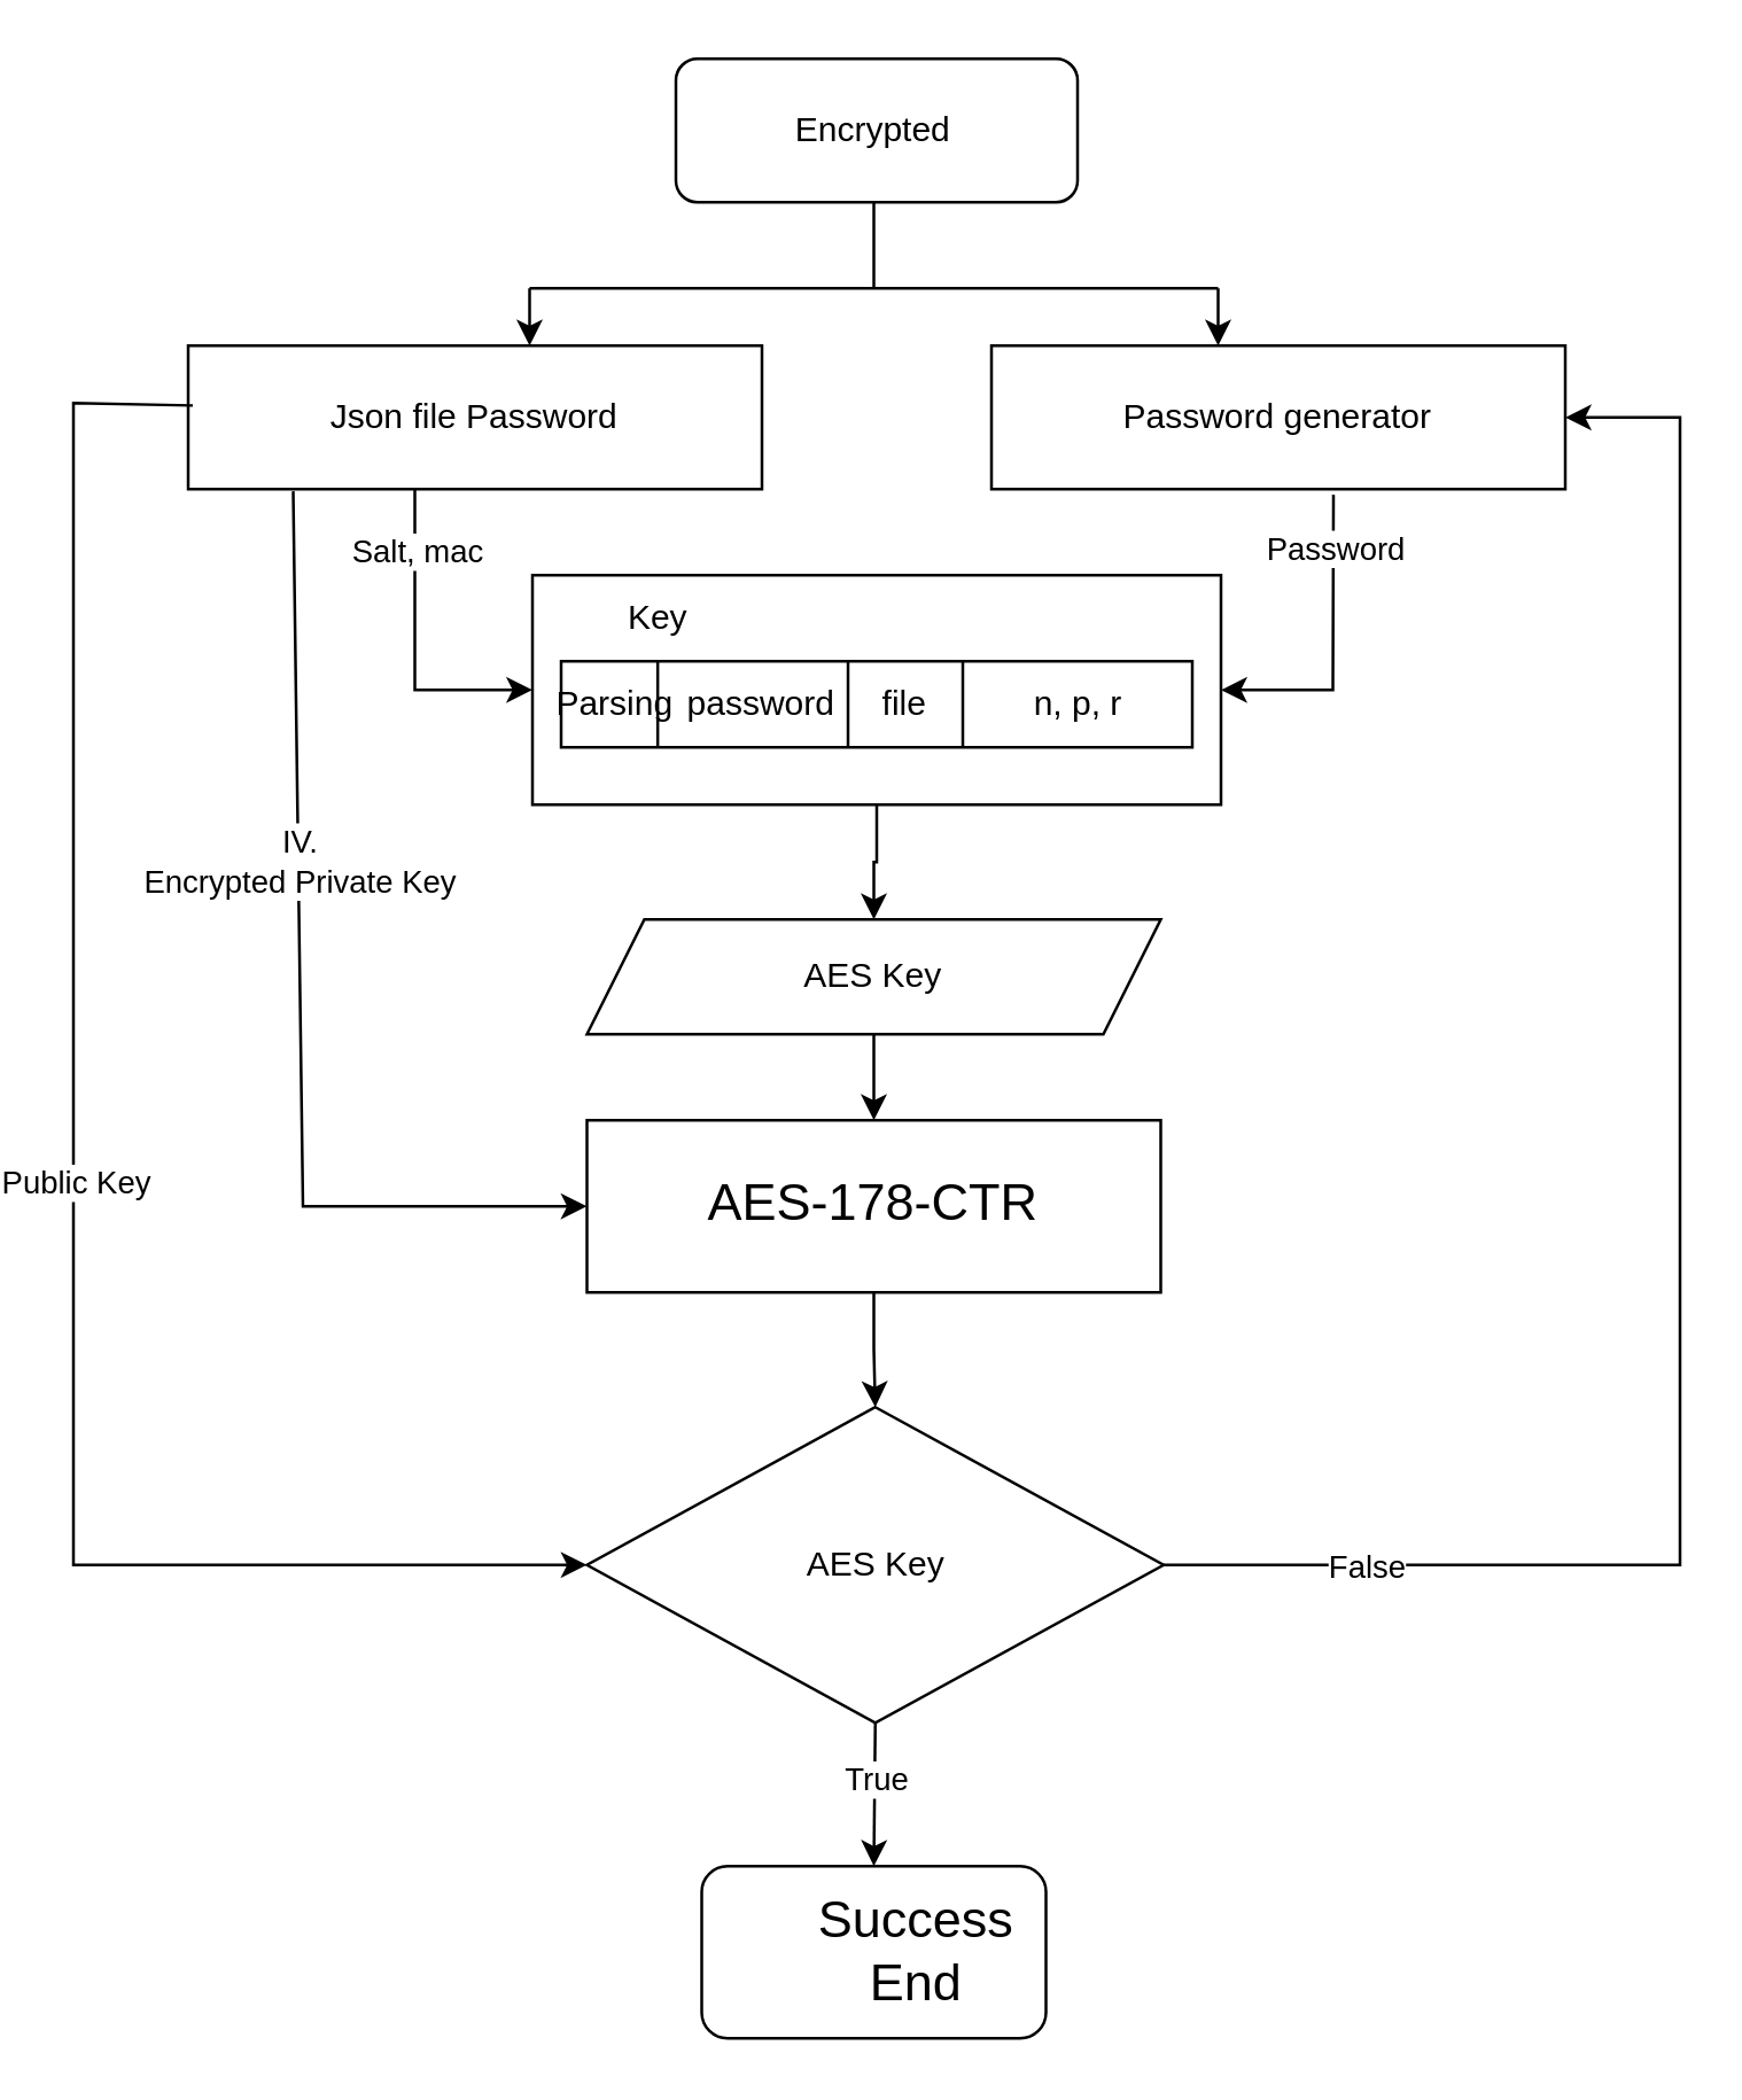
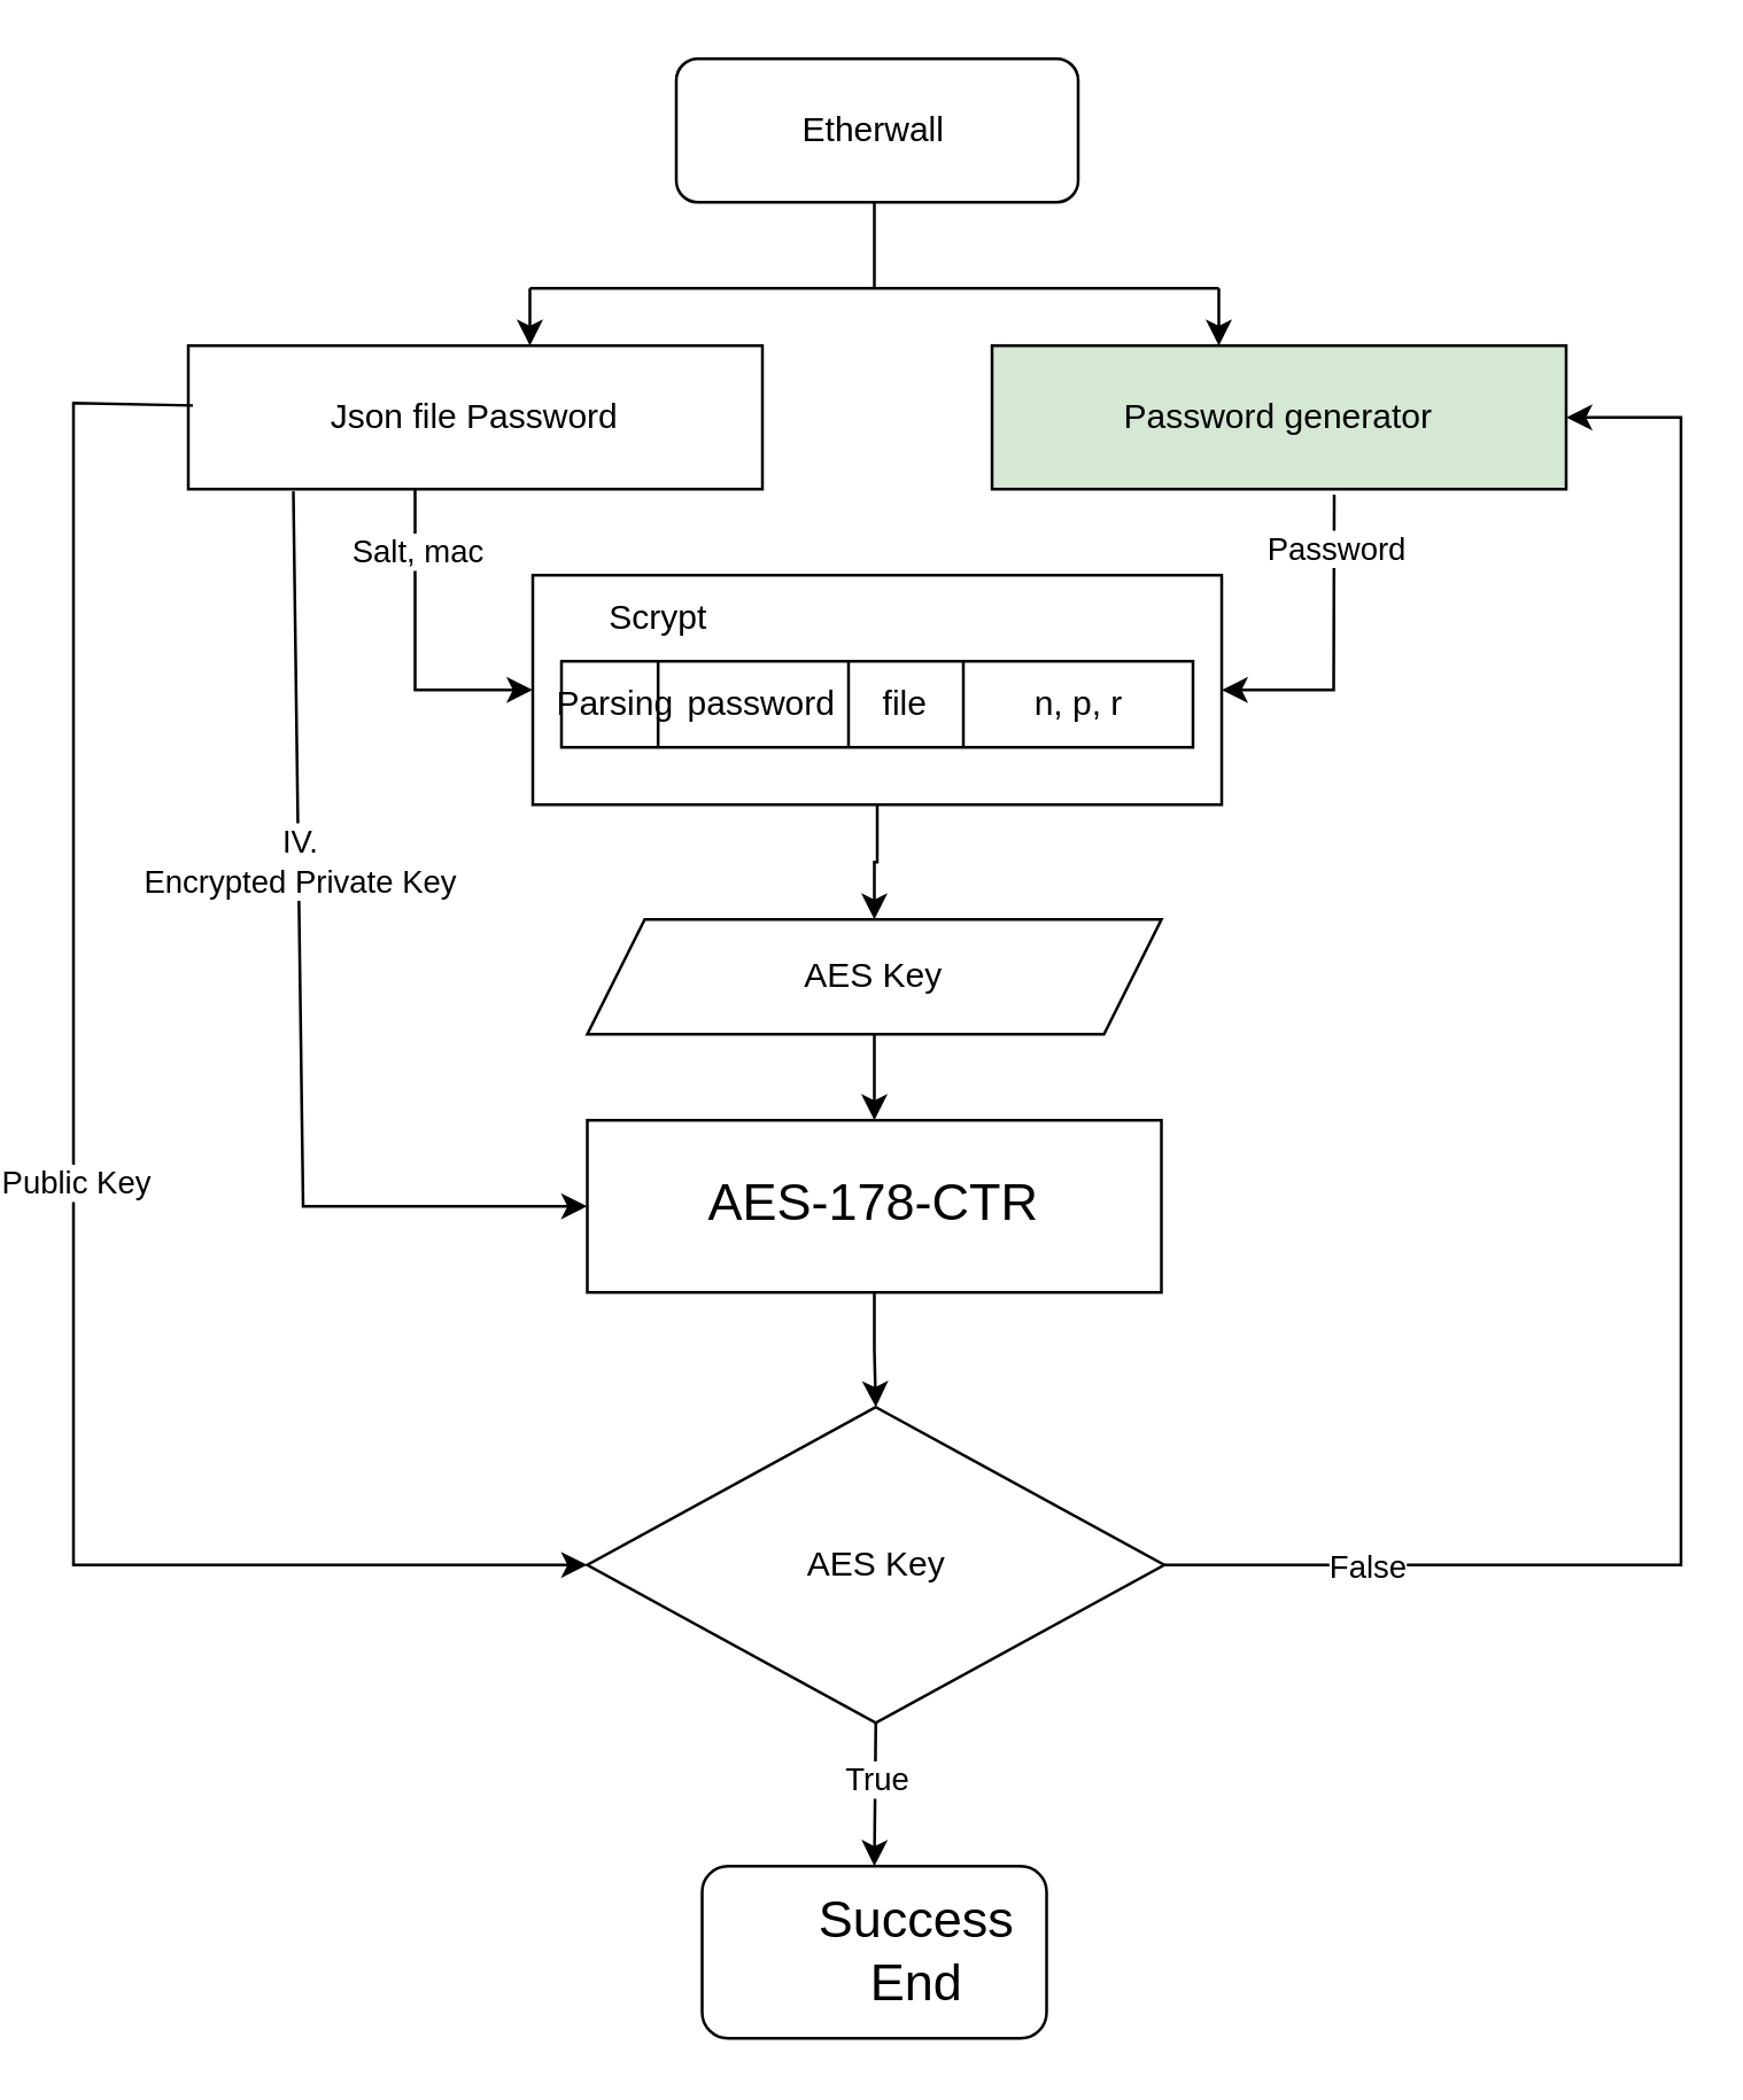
  <mxCell id="0" />
  <mxCell id="1" parent="0" />
  <mxCell id="2" value="" style="rounded=1;whiteSpace=wrap;html=1;direction=south;" vertex="1" parent="1"><mxGeometry x="230" y="20" width="140" height="50" as="geometry" /></mxCell>
- <mxCell id="3" value="Encrypted" style="text;html=1;strokeColor=none;fillColor=none;align=center;verticalAlign=middle;whiteSpace=wrap;rounded=0;" vertex="1" parent="1"><mxGeometry x="269" y="30" width="60" height="30" as="geometry" /></mxCell>
+ <mxCell id="3" value="Etherwall" style="text;html=1;strokeColor=none;fillColor=none;align=center;verticalAlign=middle;whiteSpace=wrap;rounded=0;" vertex="1" parent="1"><mxGeometry x="269" y="30" width="60" height="30" as="geometry" /></mxCell>
  <mxCell id="4" value="" style="endArrow=classic;html=1;rounded=0;" edge="1" parent="1"><mxGeometry width="50" height="50" relative="1" as="geometry"><mxPoint x="179" y="100" as="sourcePoint" /><mxPoint x="179" y="120" as="targetPoint" /></mxGeometry></mxCell>
  <mxCell id="5" style="edgeStyle=orthogonalEdgeStyle;rounded=0;orthogonalLoop=1;jettySize=auto;html=1;entryX=0.5;entryY=0;entryDx=0;entryDy=0;" edge="1" parent="1" source="6" target="22"><mxGeometry relative="1" as="geometry" /></mxCell>
  <mxCell id="6" value="" style="rounded=0;whiteSpace=wrap;html=1;" vertex="1" parent="1"><mxGeometry x="180" y="200" width="240" height="80" as="geometry" /></mxCell>
- <mxCell id="7" value="Key" style="text;html=1;strokeColor=none;fillColor=none;align=center;verticalAlign=middle;whiteSpace=wrap;rounded=0;" vertex="1" parent="1"><mxGeometry x="199" y="200" width="50" height="30" as="geometry" /></mxCell>
+ <mxCell id="7" value="Scrypt" style="text;html=1;strokeColor=none;fillColor=none;align=center;verticalAlign=middle;whiteSpace=wrap;rounded=0;" vertex="1" parent="1"><mxGeometry x="199" y="200" width="50" height="30" as="geometry" /></mxCell>
  <mxCell id="8" value="" style="rounded=0;whiteSpace=wrap;html=1;" vertex="1" parent="1"><mxGeometry x="190" y="230" width="220" height="30" as="geometry" /></mxCell>
  <mxCell id="9" value="Parsing" style="text;html=1;strokeColor=none;fillColor=none;align=center;verticalAlign=middle;whiteSpace=wrap;rounded=0;" vertex="1" parent="1"><mxGeometry x="179" y="230" width="60" height="30" as="geometry" /></mxCell>
  <mxCell id="10" value="password" style="text;html=1;strokeColor=none;fillColor=none;align=center;verticalAlign=middle;whiteSpace=wrap;rounded=0;" vertex="1" parent="1"><mxGeometry x="230" y="230" width="60" height="30" as="geometry" /></mxCell>
  <mxCell id="11" value="" style="endArrow=none;html=1;rounded=0;" edge="1" parent="1"><mxGeometry width="50" height="50" relative="1" as="geometry"><mxPoint x="223.66" y="230" as="sourcePoint" /><mxPoint x="223.66" y="260" as="targetPoint" /></mxGeometry></mxCell>
  <mxCell id="12" value="" style="endArrow=none;html=1;rounded=0;" edge="1" parent="1"><mxGeometry width="50" height="50" relative="1" as="geometry"><mxPoint x="290" y="230" as="sourcePoint" /><mxPoint x="290" y="260" as="targetPoint" /></mxGeometry></mxCell>
  <mxCell id="13" value="n, p, r" style="text;html=1;strokeColor=none;fillColor=none;align=center;verticalAlign=middle;whiteSpace=wrap;rounded=0;" vertex="1" parent="1"><mxGeometry x="341" y="230" width="59" height="30" as="geometry" /></mxCell>
  <mxCell id="14" value="" style="endArrow=none;html=1;rounded=0;" edge="1" parent="1"><mxGeometry width="50" height="50" relative="1" as="geometry"><mxPoint x="179" y="100" as="sourcePoint" /><mxPoint x="419" y="100" as="targetPoint" /></mxGeometry></mxCell>
  <mxCell id="15" value="" style="endArrow=classic;html=1;rounded=0;" edge="1" parent="1"><mxGeometry width="50" height="50" relative="1" as="geometry"><mxPoint x="419" y="100" as="sourcePoint" /><mxPoint x="419" y="120" as="targetPoint" /></mxGeometry></mxCell>
  <mxCell id="16" value="" style="endArrow=none;html=1;rounded=0;" edge="1" parent="1"><mxGeometry width="50" height="50" relative="1" as="geometry"><mxPoint x="299" y="100" as="sourcePoint" /><mxPoint x="299" y="70" as="targetPoint" /></mxGeometry></mxCell>
  <mxCell id="17" value="" style="rounded=0;whiteSpace=wrap;html=1;" vertex="1" parent="1"><mxGeometry x="199" y="390" width="200" height="60" as="geometry" /></mxCell>
  <mxCell id="18" value="&lt;font style=&quot;font-size: 18px;&quot;&gt;AES-178-CTR&lt;/font&gt;" style="text;html=1;strokeColor=none;fillColor=none;align=center;verticalAlign=middle;whiteSpace=wrap;rounded=0;" vertex="1" parent="1"><mxGeometry x="204" y="403.75" width="190" height="30" as="geometry" /></mxCell>
- <mxCell id="19" value="Password generator" style="rounded=0;whiteSpace=wrap;html=1;" vertex="1" parent="1"><mxGeometry x="340" y="120" width="200" height="50" as="geometry" /></mxCell>
+ <mxCell id="19" value="Password generator" style="rounded=0;whiteSpace=wrap;html=1;fillColor=#d5e8d4;" vertex="1" parent="1"><mxGeometry x="340" y="120" width="200" height="50" as="geometry" /></mxCell>
  <mxCell id="20" value="Json file Password" style="rounded=0;whiteSpace=wrap;html=1;" vertex="1" parent="1"><mxGeometry x="60" y="120" width="200" height="50" as="geometry" /></mxCell>
  <mxCell id="21" style="edgeStyle=orthogonalEdgeStyle;rounded=0;orthogonalLoop=1;jettySize=auto;html=1;entryX=0.5;entryY=0;entryDx=0;entryDy=0;" edge="1" parent="1" source="22" target="17"><mxGeometry relative="1" as="geometry" /></mxCell>
  <mxCell id="22" value="" style="shape=parallelogram;perimeter=parallelogramPerimeter;whiteSpace=wrap;html=1;fixedSize=1;" vertex="1" parent="1"><mxGeometry x="199" y="320" width="200" height="40" as="geometry" /></mxCell>
  <mxCell id="23" value="AES Key" style="text;html=1;strokeColor=none;fillColor=none;align=center;verticalAlign=middle;whiteSpace=wrap;rounded=0;" vertex="1" parent="1"><mxGeometry x="269" y="325" width="60" height="30" as="geometry" /></mxCell>
  <mxCell id="24" value="" style="endArrow=classic;html=1;rounded=0;" edge="1" parent="1"><mxGeometry relative="1" as="geometry"><mxPoint x="139" y="170" as="sourcePoint" /><mxPoint x="180" y="240" as="targetPoint" /><Array as="points"><mxPoint x="139" y="240" /></Array></mxGeometry></mxCell>
  <mxCell id="25" value="Salt, mac" style="edgeLabel;resizable=0;html=1;align=center;verticalAlign=middle;" connectable="0" vertex="1" parent="24"><mxGeometry relative="1" as="geometry"><mxPoint y="-35" as="offset" /></mxGeometry></mxCell>
  <mxCell id="26" value="" style="endArrow=classic;html=1;rounded=0;entryX=1;entryY=0.5;entryDx=0;entryDy=0;exitX=0.596;exitY=1.039;exitDx=0;exitDy=0;exitPerimeter=0;" edge="1" parent="1" source="19" target="6"><mxGeometry relative="1" as="geometry"><mxPoint x="449" y="239.52" as="sourcePoint" /><mxPoint x="549" y="239.52" as="targetPoint" /><Array as="points"><mxPoint x="459" y="240" /></Array></mxGeometry></mxCell>
  <mxCell id="27" value="Password" style="edgeLabel;resizable=0;html=1;align=center;verticalAlign=middle;" connectable="0" vertex="1" parent="26"><mxGeometry relative="1" as="geometry"><mxPoint y="-35" as="offset" /></mxGeometry></mxCell>
  <mxCell id="28" style="edgeStyle=orthogonalEdgeStyle;rounded=0;orthogonalLoop=1;jettySize=auto;html=1;exitX=0.5;exitY=1;exitDx=0;exitDy=0;" edge="1" parent="1" source="17" target="29"><mxGeometry relative="1" as="geometry"><mxPoint x="299" y="520" as="sourcePoint" /></mxGeometry></mxCell>
  <mxCell id="29" value="" style="rhombus;whiteSpace=wrap;html=1;" vertex="1" parent="1"><mxGeometry x="199" y="490" width="201" height="110" as="geometry" /></mxCell>
  <mxCell id="30" value="" style="endArrow=classic;html=1;rounded=0;exitX=0.183;exitY=1.015;exitDx=0;exitDy=0;exitPerimeter=0;entryX=0;entryY=0.5;entryDx=0;entryDy=0;" edge="1" parent="1" source="20" target="17"><mxGeometry relative="1" as="geometry"><mxPoint x="80" y="325" as="sourcePoint" /><mxPoint x="97" y="420" as="targetPoint" /><Array as="points"><mxPoint x="100" y="420" /></Array></mxGeometry></mxCell>
  <mxCell id="31" value="IV.&lt;br&gt;Encrypted Private Key" style="edgeLabel;resizable=0;html=1;align=center;verticalAlign=middle;" connectable="0" vertex="1" parent="30"><mxGeometry relative="1" as="geometry"><mxPoint y="-45" as="offset" /></mxGeometry></mxCell>
  <mxCell id="32" value="" style="endArrow=classic;html=1;rounded=0;exitX=0.008;exitY=0.417;exitDx=0;exitDy=0;entryX=0;entryY=0.5;entryDx=0;entryDy=0;exitPerimeter=0;" edge="1" parent="1" source="20" target="29"><mxGeometry relative="1" as="geometry"><mxPoint x="20" y="450" as="sourcePoint" /><mxPoint x="0" y="145" as="targetPoint" /><Array as="points"><mxPoint x="20" y="140" /><mxPoint x="20" y="545" /></Array></mxGeometry></mxCell>
  <mxCell id="33" value="Public Key" style="edgeLabel;resizable=0;html=1;align=center;verticalAlign=middle;" connectable="0" vertex="1" parent="32"><mxGeometry relative="1" as="geometry" /></mxCell>
  <mxCell id="34" value="" style="endArrow=classic;html=1;rounded=0;entryX=1;entryY=0.5;entryDx=0;entryDy=0;exitX=1;exitY=0.5;exitDx=0;exitDy=0;" edge="1" parent="1" source="29" target="19"><mxGeometry relative="1" as="geometry"><mxPoint x="399" y="614.41" as="sourcePoint" /><mxPoint x="580" y="145" as="targetPoint" /><Array as="points"><mxPoint x="580" y="545" /><mxPoint x="580" y="145" /></Array></mxGeometry></mxCell>
  <mxCell id="35" value="False" style="edgeLabel;resizable=0;html=1;align=center;verticalAlign=middle;" connectable="0" vertex="1" parent="34"><mxGeometry relative="1" as="geometry"><mxPoint x="-110" y="130" as="offset" /></mxGeometry></mxCell>
  <mxCell id="36" value="" style="rounded=1;whiteSpace=wrap;html=1;" vertex="1" parent="1"><mxGeometry x="239" y="650" width="120" height="60" as="geometry" /></mxCell>
  <mxCell id="37" value="&lt;font style=&quot;font-size: 18px;&quot;&gt;Success&lt;br&gt;End&lt;/font&gt;" style="text;html=1;strokeColor=none;fillColor=none;align=center;verticalAlign=middle;whiteSpace=wrap;rounded=0;" vertex="1" parent="1"><mxGeometry x="284" y="665" width="60" height="30" as="geometry" /></mxCell>
  <mxCell id="38" value="" style="endArrow=classic;html=1;rounded=0;entryX=0.5;entryY=0;entryDx=0;entryDy=0;exitX=0.5;exitY=1;exitDx=0;exitDy=0;" edge="1" parent="1" source="29"><mxGeometry relative="1" as="geometry"><mxPoint x="260" y="610" as="sourcePoint" /><mxPoint x="299" y="650" as="targetPoint" /></mxGeometry></mxCell>
  <mxCell id="39" value="True" style="edgeLabel;resizable=0;html=1;align=center;verticalAlign=middle;" connectable="0" vertex="1" parent="38"><mxGeometry relative="1" as="geometry"><mxPoint y="-5" as="offset" /></mxGeometry></mxCell>
  <mxCell id="40" value="AES Key" style="text;html=1;strokeColor=none;fillColor=none;align=center;verticalAlign=middle;whiteSpace=wrap;rounded=0;" vertex="1" parent="1"><mxGeometry x="270" y="530" width="60" height="30" as="geometry" /></mxCell>
  <mxCell id="41" value="file" style="text;html=1;strokeColor=none;fillColor=none;align=center;verticalAlign=middle;whiteSpace=wrap;rounded=0;" vertex="1" parent="1"><mxGeometry x="280" y="230" width="60" height="30" as="geometry" /></mxCell>
  <mxCell id="42" value="" style="endArrow=none;html=1;rounded=0;" edge="1" parent="1"><mxGeometry width="50" height="50" relative="1" as="geometry"><mxPoint x="330" y="230" as="sourcePoint" /><mxPoint x="330" y="260" as="targetPoint" /></mxGeometry></mxCell>
